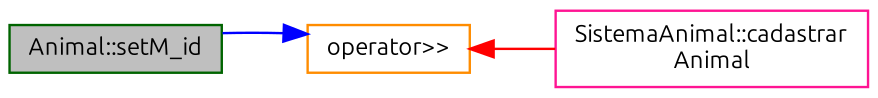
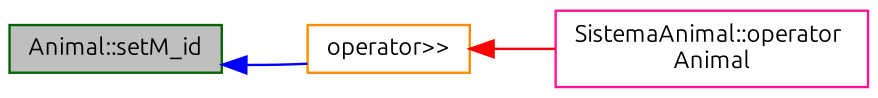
  digraph {
    fontname=Ubuntu
    rankdir=LR
    node [fillcolor=white fontname=Ubuntu fontsize=10 shape=record style=filled]
    edge [dir=back fontname=Ubuntu fontsize=10 labelfontname=Helvetica labelfontsize=10 style=solid]
    n1 [color=darkgreen fillcolor=grey75 fontcolor=black height=0.2 label="Animal::setM_id" width=0.4]
    n2 [color=darkorange height=0.2 label="operator\>\>" width=0.4]
-   n3 [color=deeppink height=0.2 label="SistemaAnimal::cadastrar\lAnimal" width=0.4]
-   n2 -> n1 [color=blue]
+   n3 [color=deeppink height=0.2 label="SistemaAnimal::operator\lAnimal" width=0.4]
+   n1 -> n2 [color=blue]
    n2 -> n3 [color=red]
  }
